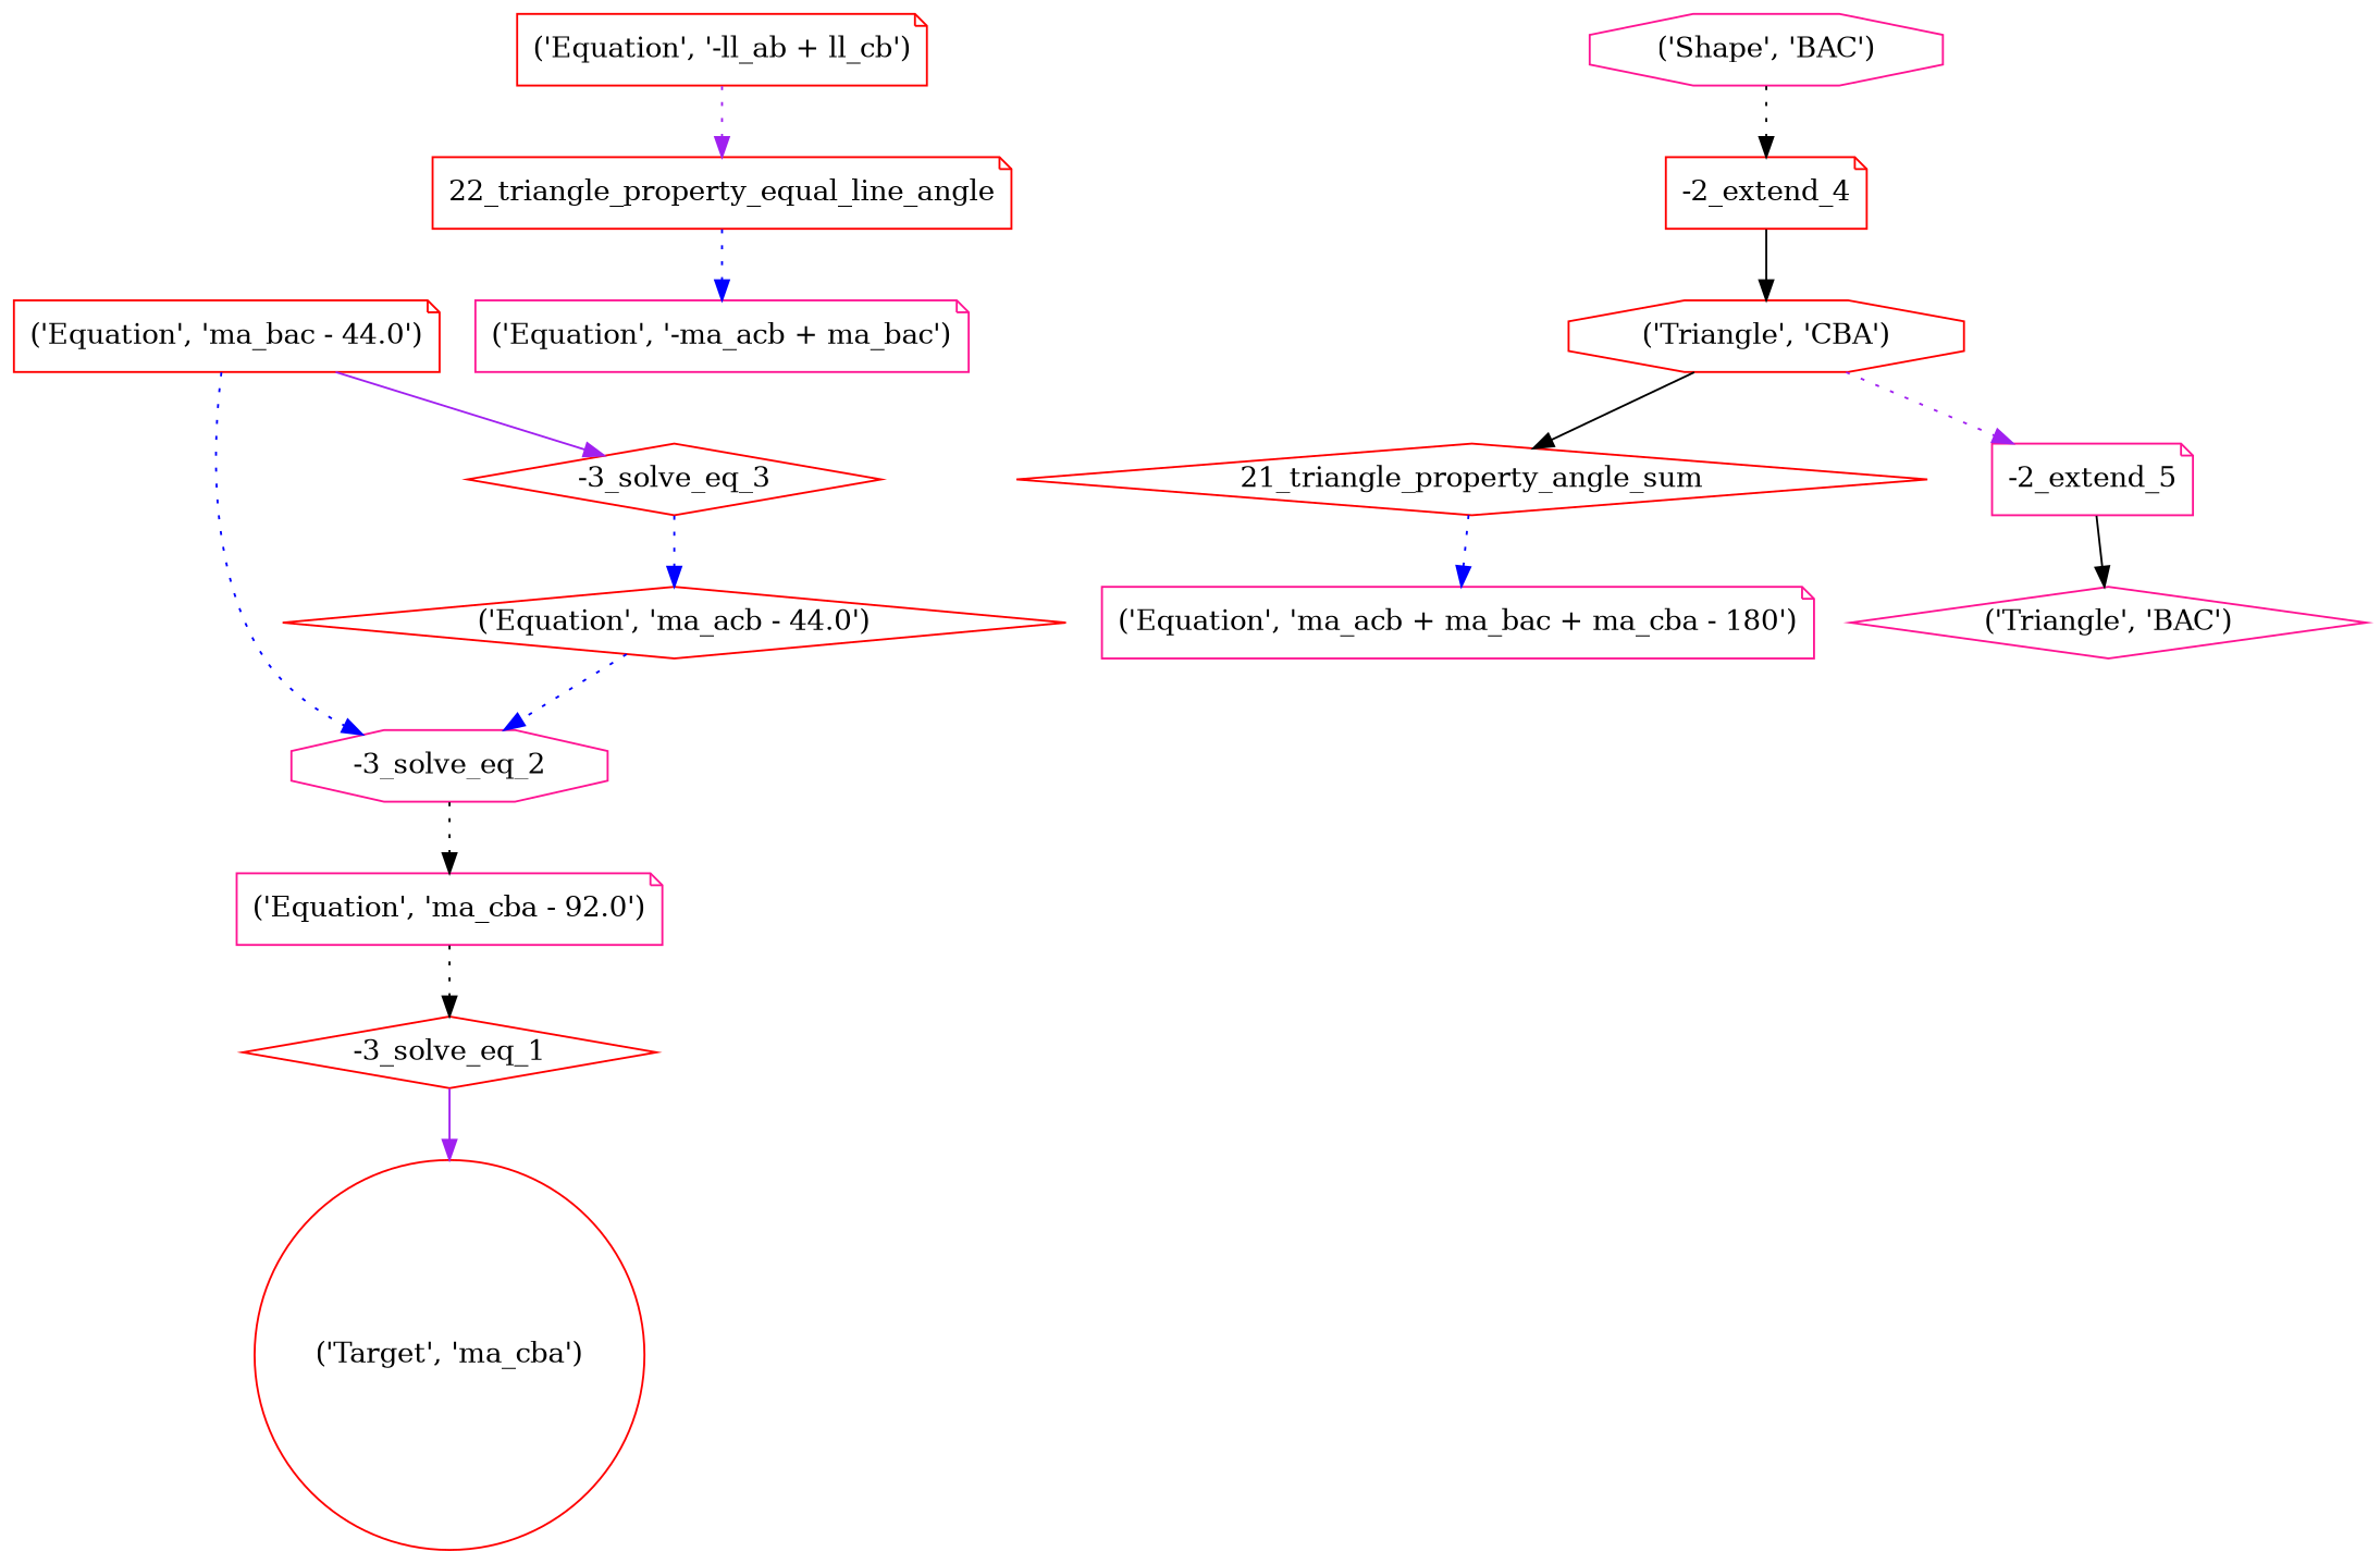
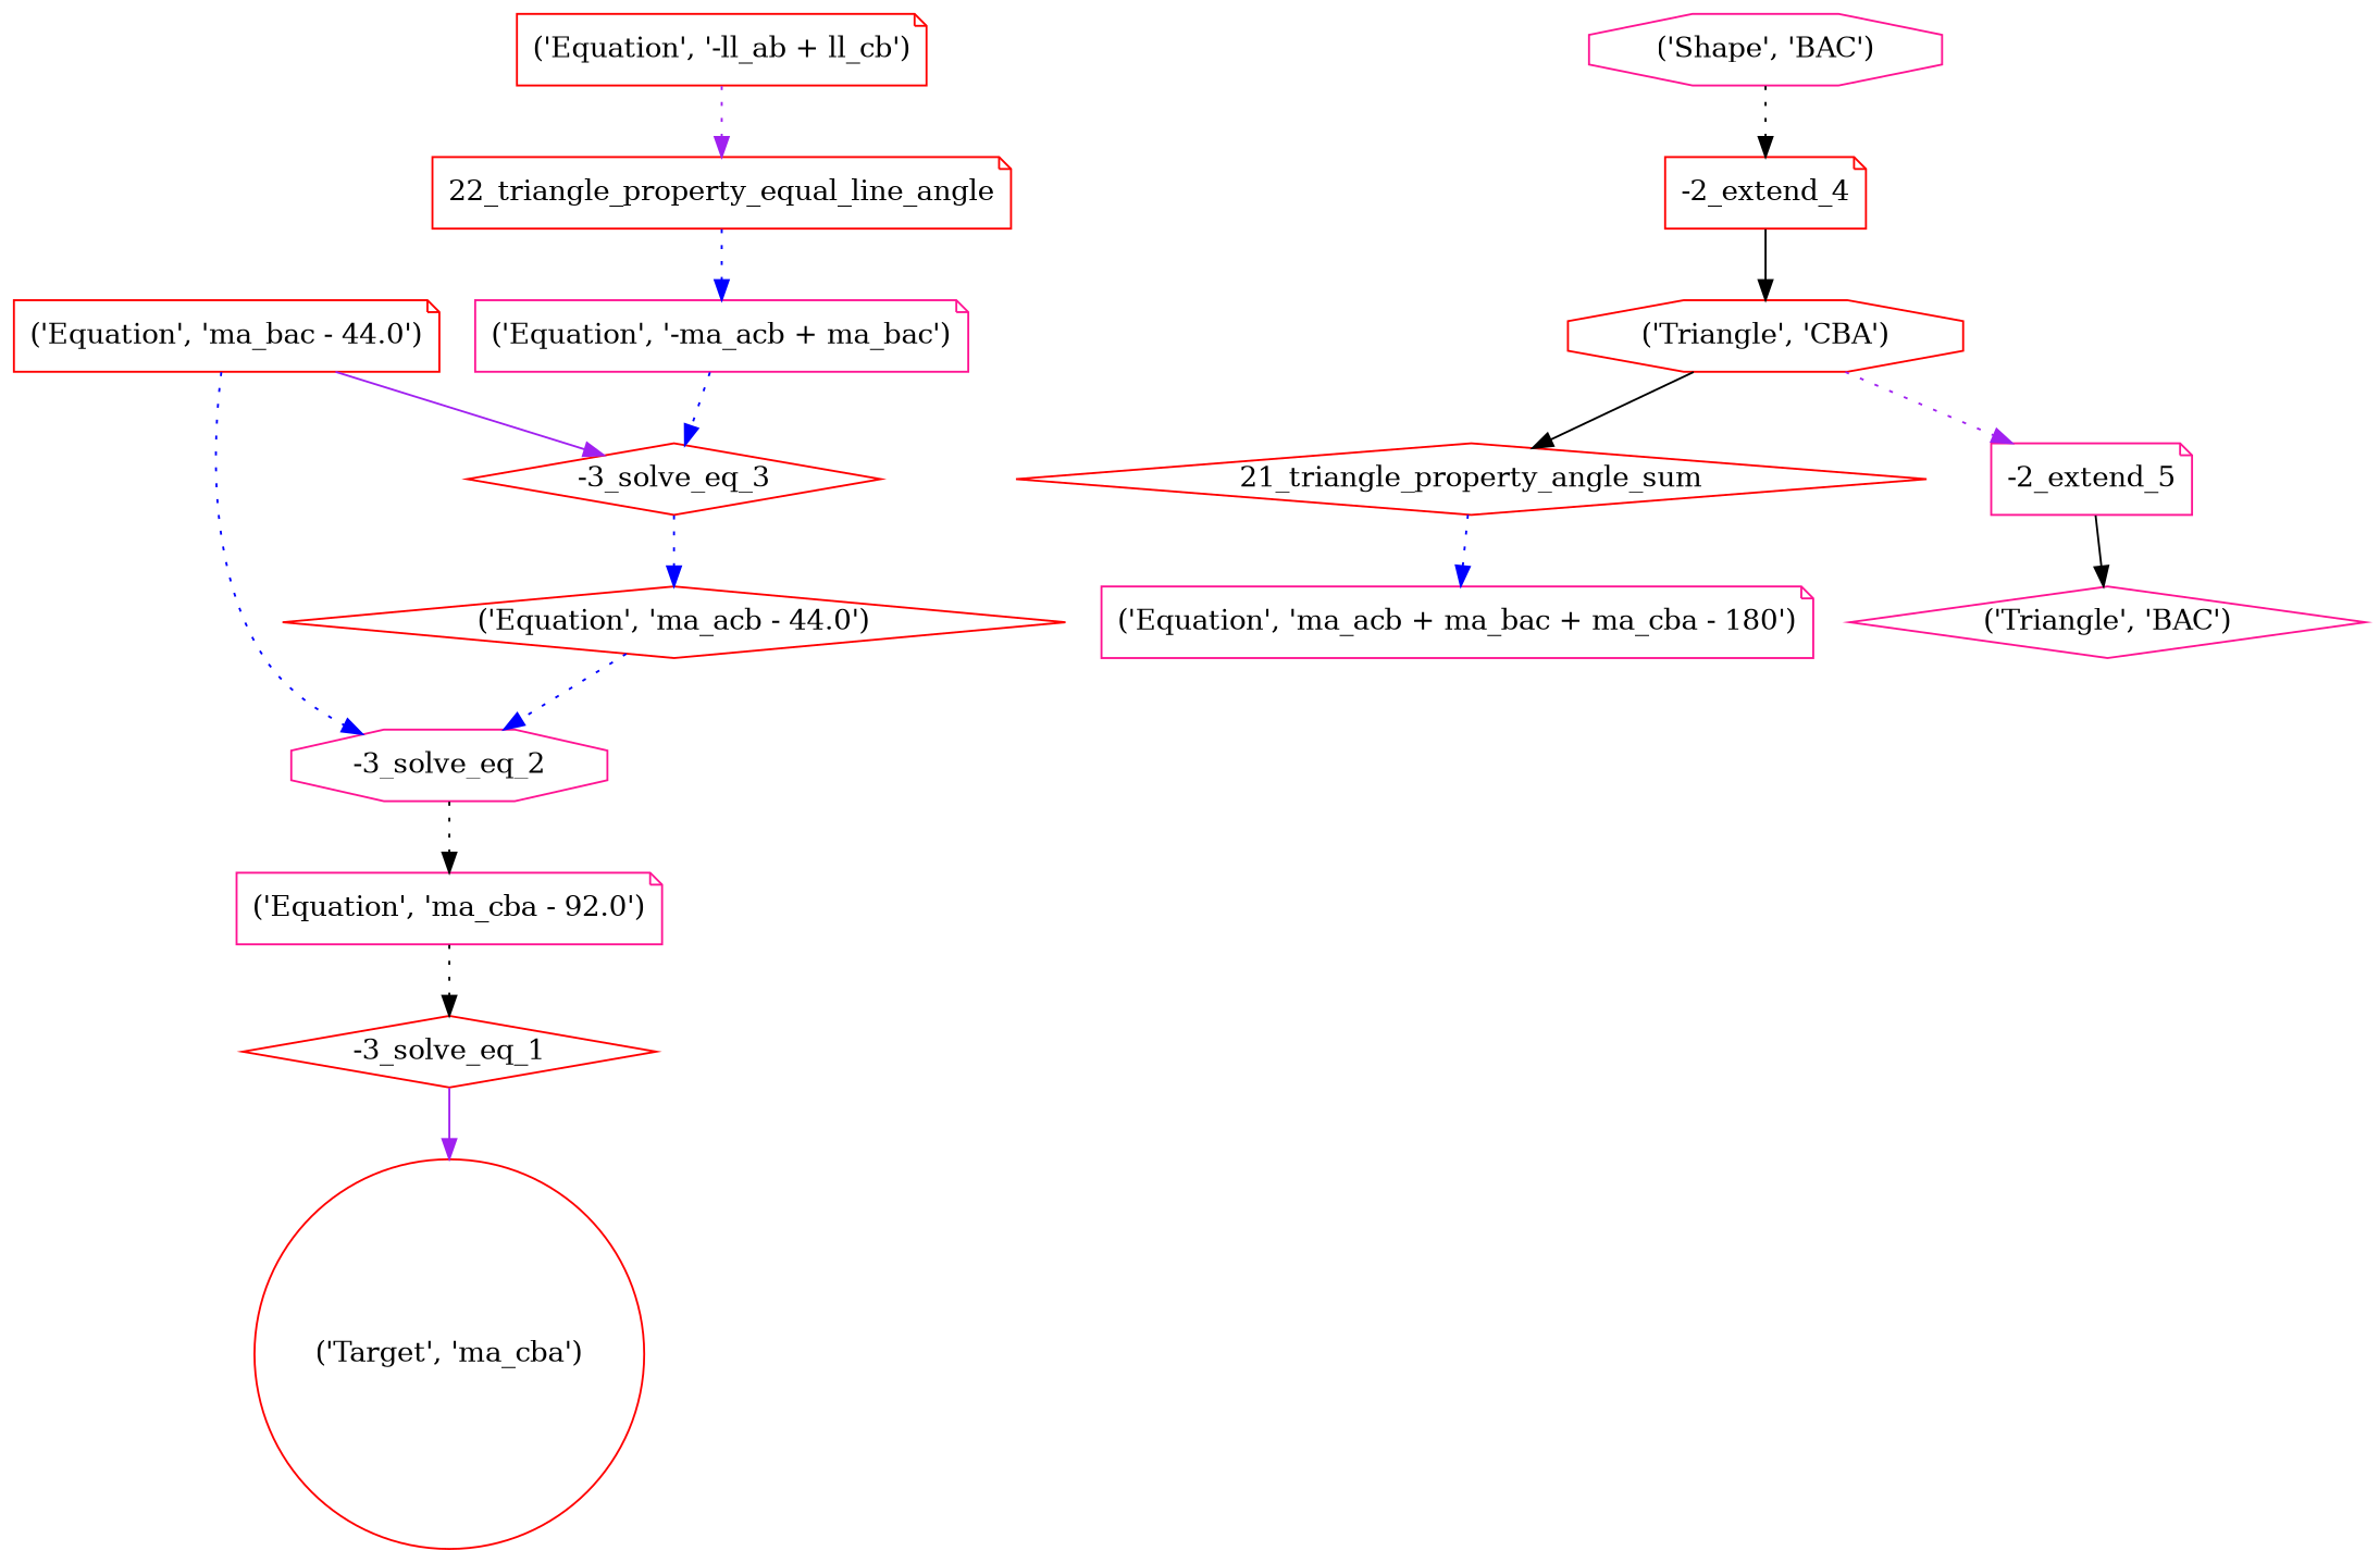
  digraph {
    node [color=red shape=note]
    edge [color=black style=dotted]
    n1 [label="('Target', 'ma_cba')" shape=circle]
    n2 [label="-3_solve_eq_1" shape=diamond]
    n3 [color=deeppink label="('Equation', 'ma_cba - 92.0')"]
    n4 [color=deeppink label="-3_solve_eq_2" shape=octagon]
    n5 [label="('Equation', 'ma_bac - 44.0')"]
    n6 [label="-3_solve_eq_3" shape=diamond]
    n7 [label="('Equation', 'ma_acb - 44.0')" shape=diamond]
    n8 [color=deeppink label="('Equation', 'ma_acb + ma_bac + ma_cba - 180')"]
    n9 [color=deeppink label="('Equation', '-ma_acb + ma_bac')"]
    n10 [label="21_triangle_property_angle_sum" shape=diamond]
    n11 [label="('Triangle', 'CBA')" shape=octagon]
    n12 [color=deeppink label="-2_extend_5"]
    n13 [color=deeppink label="('Triangle', 'BAC')" shape=diamond]
    n14 [label="22_triangle_property_equal_line_angle"]
    n15 [label="('Equation', '-ll_ab + ll_cb')"]
    n16 [label="-2_extend_4"]
    n17 [color=deeppink label="('Shape', 'BAC')" shape=octagon]
    n2 -> n1 [color=purple style=solid]
    n3 -> n2
    n4 -> n3
    n5 -> n4 [color=blue]
    n5 -> n6 [color=purple style=solid]
    n6 -> n7 [color=blue]
    n7 -> n4 [color=blue]
+   n9 -> n6 [color=blue]
    n10 -> n8 [color=blue]
    n11 -> n10 [style=solid]
    n11 -> n12 [color=purple]
    n12 -> n13 [style=solid]
    n14 -> n9 [color=blue]
    n15 -> n14 [color=purple]
    n16 -> n11 [style=solid]
    n17 -> n16
  }
